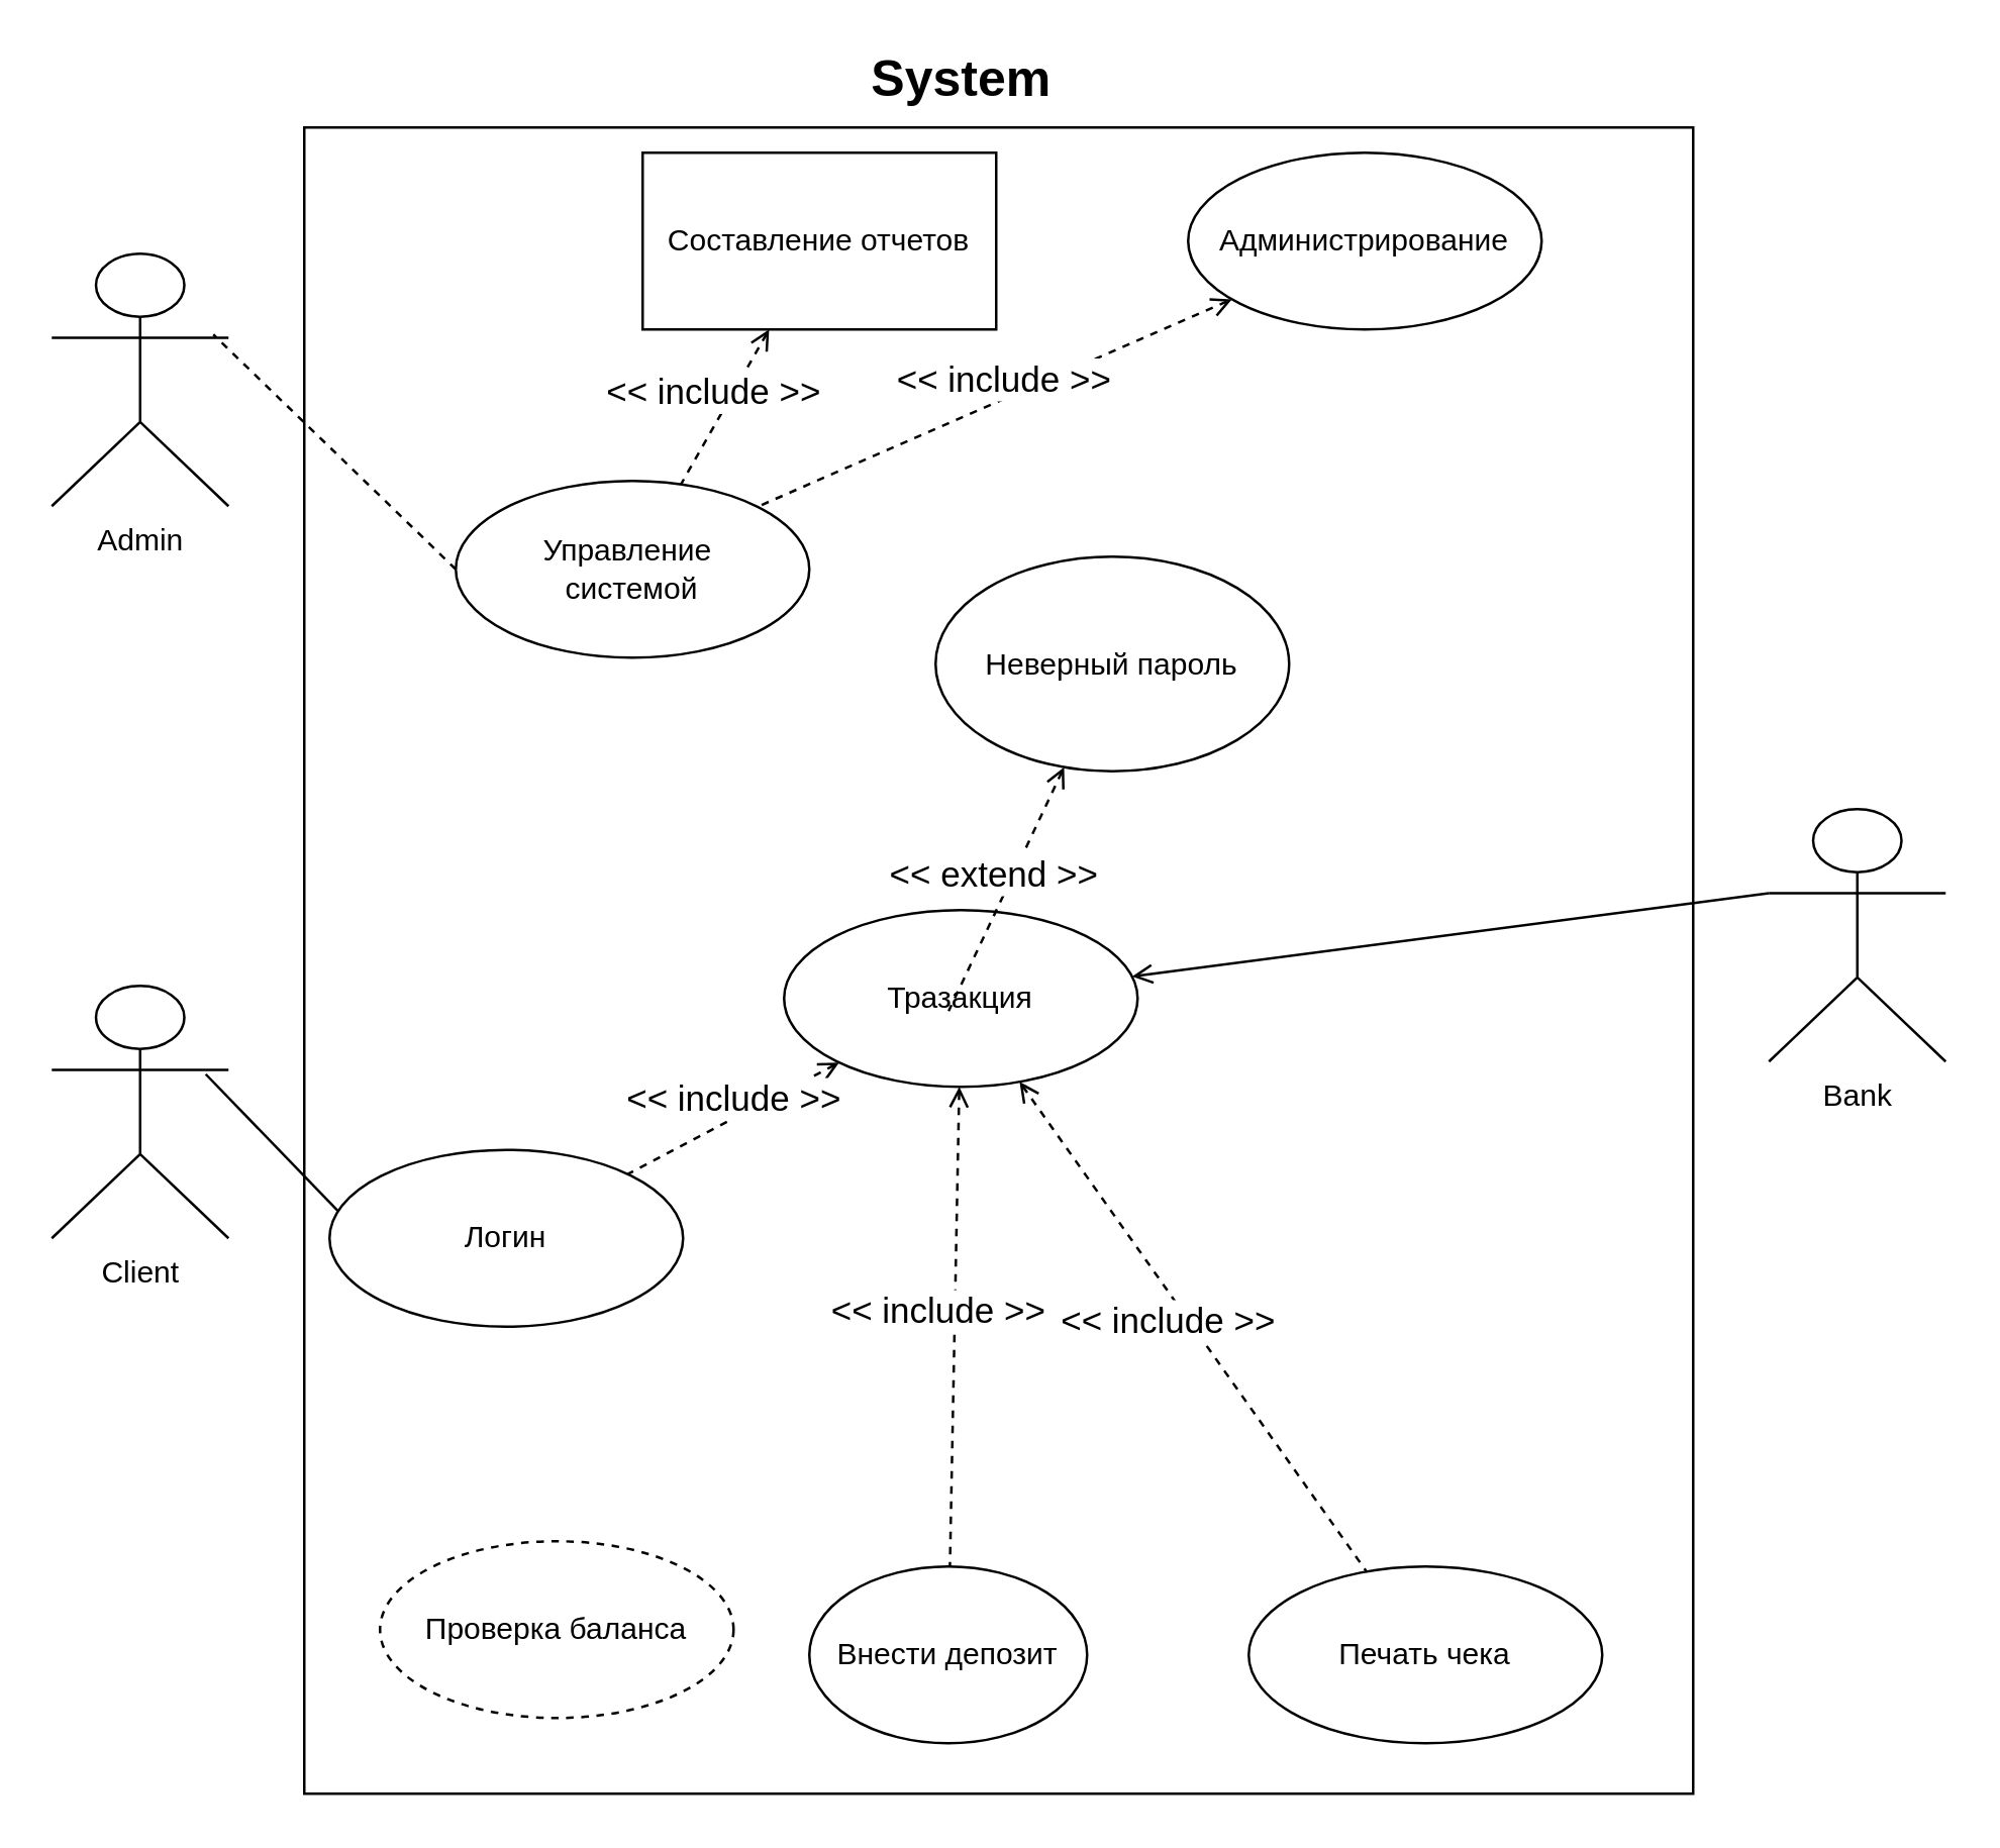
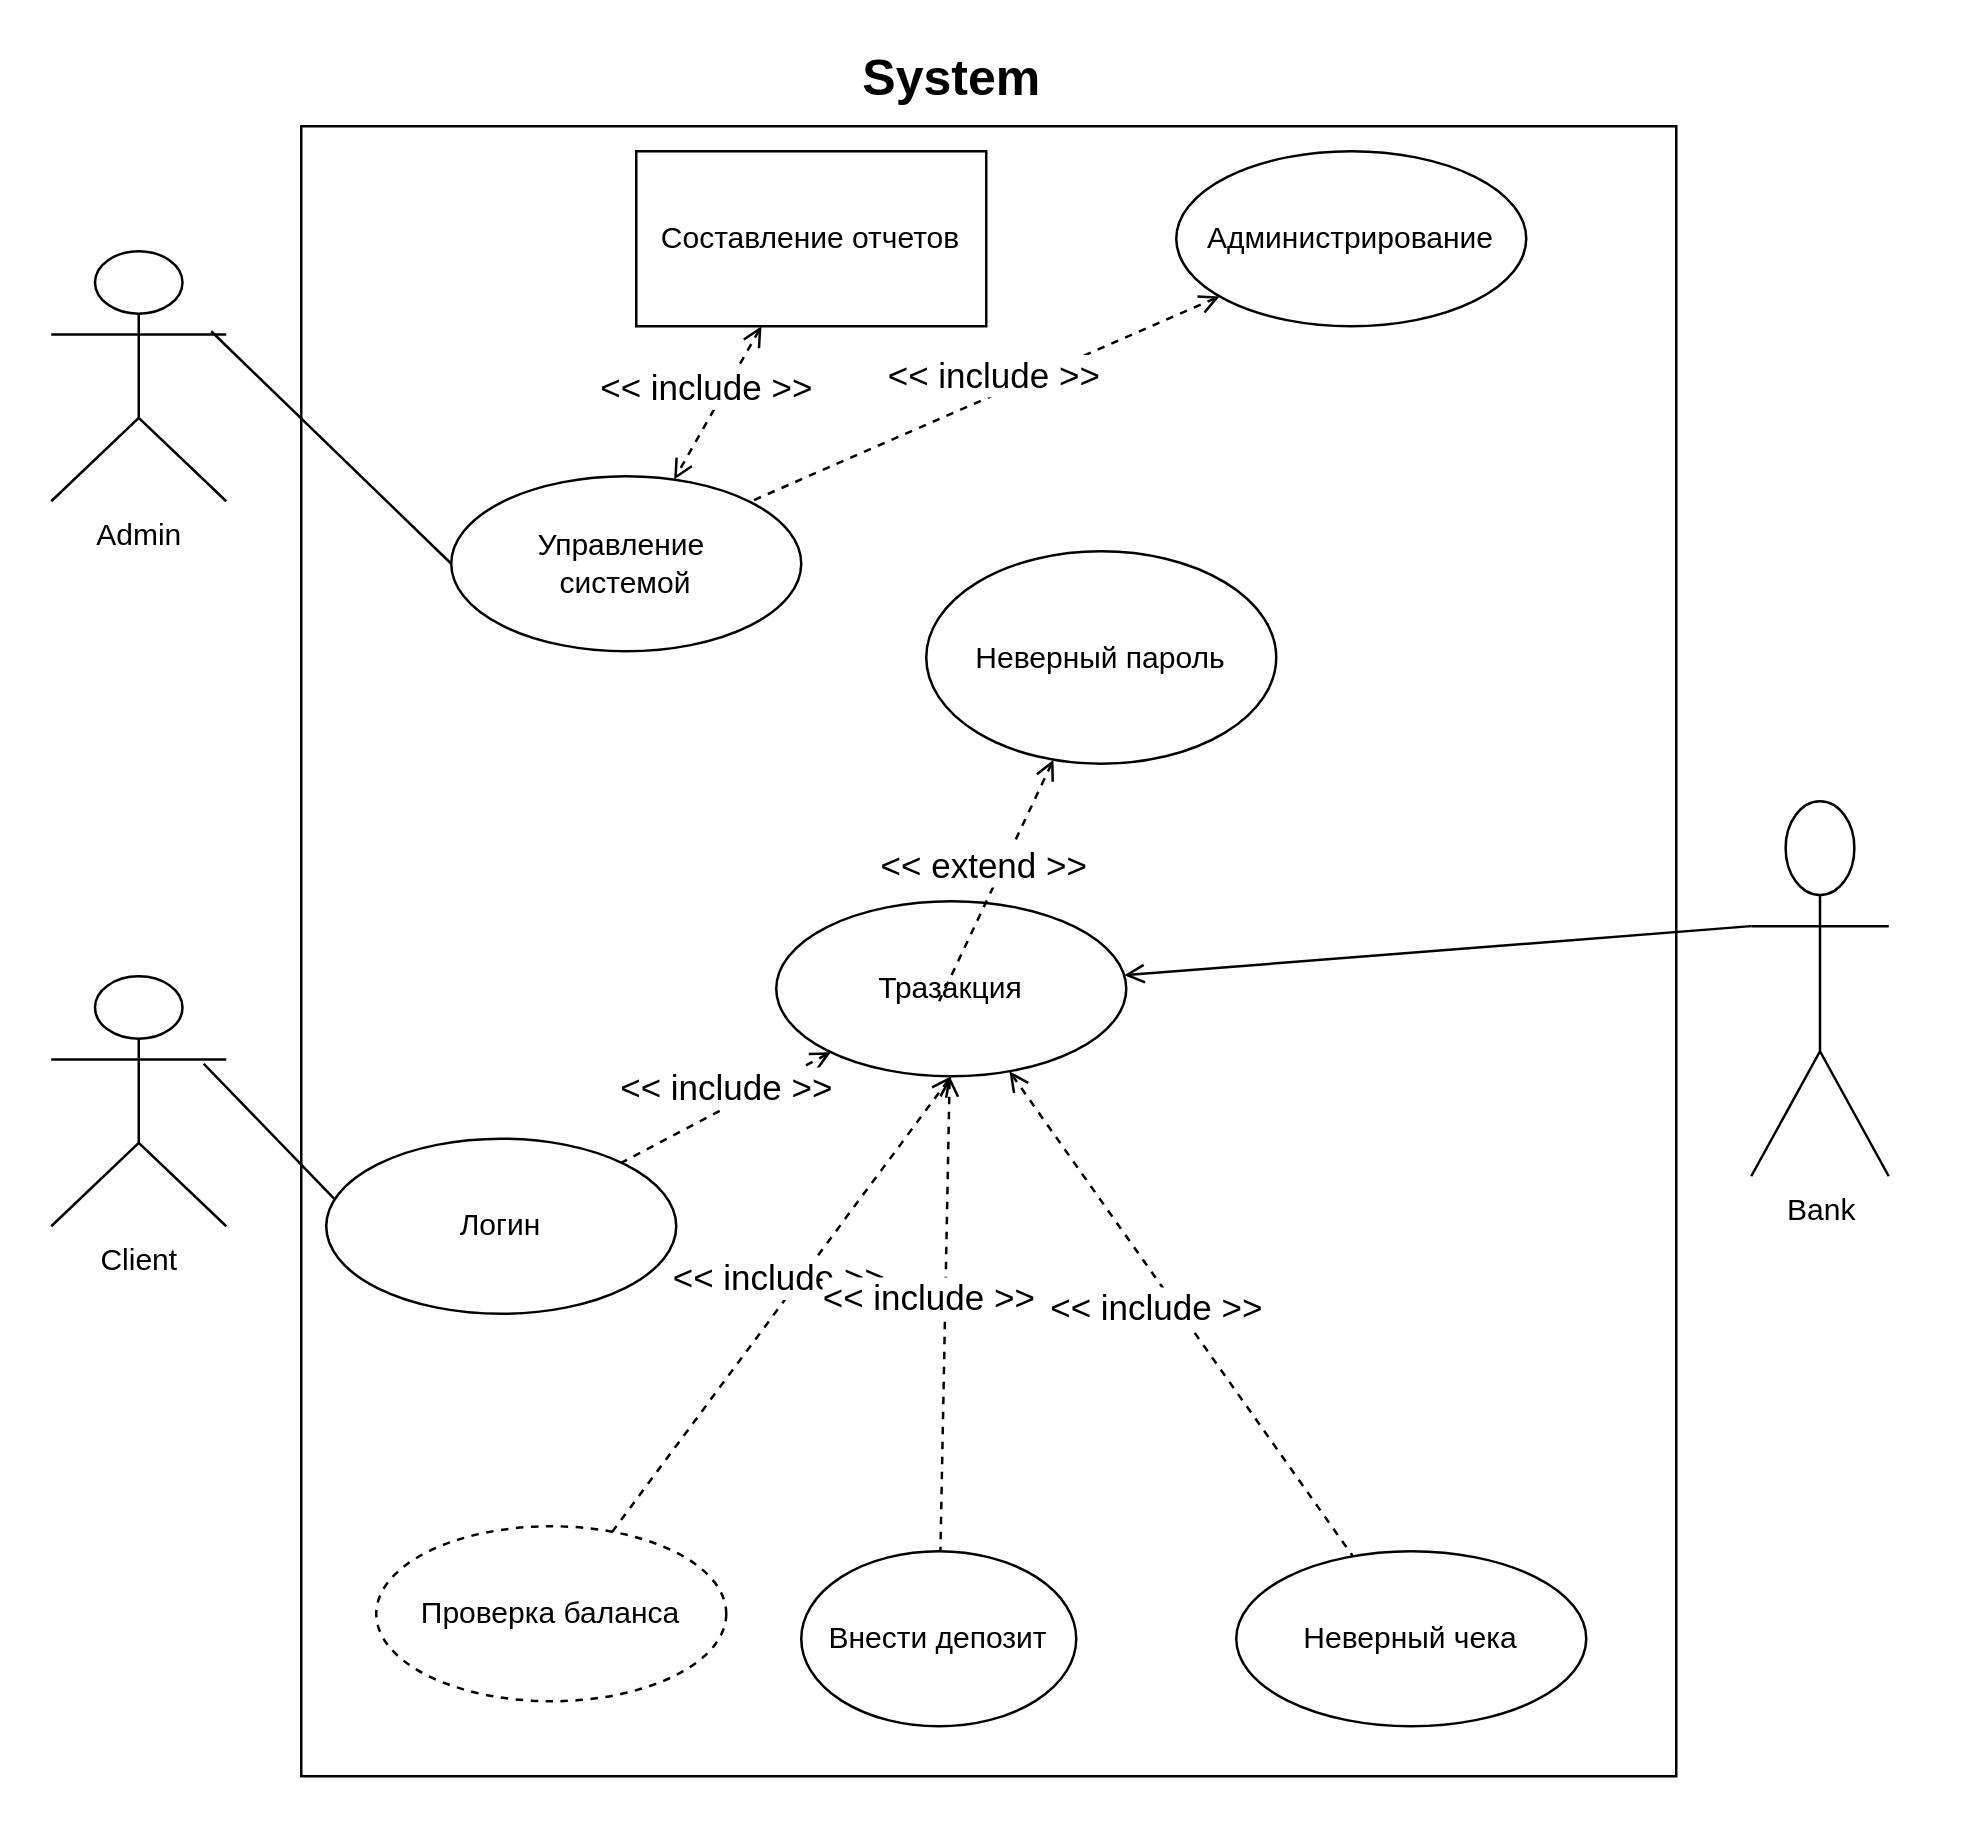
  <mxCell id="0" />
  <mxCell id="1" parent="0" />
  <mxCell id="2" style="edgeStyle=none;rounded=0;sketch=0;orthogonalLoop=1;jettySize=auto;html=1;shadow=0;dashed=1;fontSize=14;startArrow=open;startFill=0;endArrow=none;endFill=0;strokeWidth=1;" edge="1" parent="1"><mxGeometry relative="1" as="geometry"><mxPoint x="670" y="380" as="targetPoint" /><mxPoint x="670" y="380" as="sourcePoint" /></mxGeometry></mxCell>
  <mxCell id="3" value="" style="rounded=0;whiteSpace=wrap;html=1;" vertex="1" parent="1"><mxGeometry x="120" y="50" width="550" height="660" as="geometry" /></mxCell>
  <mxCell id="4" value="&lt;b&gt;&lt;font style=&quot;font-size: 20px&quot;&gt;System&lt;/font&gt;&lt;/b&gt;" style="text;html=1;align=center;verticalAlign=middle;resizable=0;points=[];autosize=1;strokeColor=none;fillColor=none;" vertex="1" parent="1"><mxGeometry x="335" y="20" width="90" height="20" as="geometry" /></mxCell>
  <mxCell id="5" value="Admin" style="shape=umlActor;verticalLabelPosition=bottom;verticalAlign=top;html=1;" vertex="1" parent="1"><mxGeometry x="20" y="100" width="70" height="100" as="geometry" /></mxCell>
  <mxCell id="6" value="Client" style="shape=umlActor;verticalLabelPosition=bottom;verticalAlign=top;html=1;" vertex="1" parent="1"><mxGeometry x="20" y="390" width="70" height="100" as="geometry" /></mxCell>
- <mxCell id="7" value="Bank" style="shape=umlActor;verticalLabelPosition=bottom;verticalAlign=top;html=1;" vertex="1" parent="1"><mxGeometry x="700" y="320" width="70" height="100" as="geometry" /></mxCell>
+ <mxCell id="7" value="Bank" style="shape=umlActor;verticalLabelPosition=bottom;verticalAlign=top;html=1;" vertex="1" parent="1"><mxGeometry x="700" y="320" width="55" height="150" as="geometry" /></mxCell>
  <mxCell id="8" value="Управление&amp;nbsp;&lt;br&gt;системой" style="ellipse;whiteSpace=wrap;html=1;" vertex="1" parent="1"><mxGeometry x="180" y="190" width="140" height="70" as="geometry" /></mxCell>
  <mxCell id="9" value="&amp;lt;&amp;lt; include &amp;gt;&amp;gt;" style="edgeStyle=none;rounded=0;sketch=0;orthogonalLoop=1;jettySize=auto;html=1;shadow=0;dashed=1;startArrow=open;startFill=0;endArrow=none;endFill=0;strokeWidth=1;fontSize=14;" edge="1" parent="1" source="10" target="13"><mxGeometry x="-0.067" y="-7" relative="1" as="geometry"><mxPoint x="299" y="402.48" as="targetPoint" /><mxPoint as="offset" /></mxGeometry></mxCell>
  <mxCell id="10" value="Тразакция" style="ellipse;whiteSpace=wrap;html=1;" vertex="1" parent="1"><mxGeometry x="310" y="360" width="140" height="70" as="geometry" /></mxCell>
  <mxCell id="11" value="&amp;lt;&amp;lt; include &amp;gt;&amp;gt;" style="edgeStyle=none;rounded=0;sketch=0;orthogonalLoop=1;jettySize=auto;html=1;shadow=0;dashed=1;startArrow=open;startFill=0;endArrow=none;endFill=0;strokeWidth=1;fontSize=14;" edge="1" parent="1" source="12"><mxGeometry x="-0.067" y="-7" relative="1" as="geometry"><mxPoint x="300" y="200" as="targetPoint" /><mxPoint as="offset" /></mxGeometry></mxCell>
  <mxCell id="12" value="Администрирование" style="ellipse;whiteSpace=wrap;html=1;" vertex="1" parent="1"><mxGeometry x="470" y="60" width="140" height="70" as="geometry" /></mxCell>
  <mxCell id="13" value="Логин" style="ellipse;whiteSpace=wrap;html=1;" vertex="1" parent="1"><mxGeometry x="130" y="455" width="140" height="70" as="geometry" /></mxCell>
- <mxCell id="14" value="&amp;lt;&amp;lt; include &amp;gt;&amp;gt;" style="edgeStyle=none;rounded=0;sketch=0;orthogonalLoop=1;jettySize=auto;html=1;shadow=0;dashed=1;startArrow=open;startFill=0;endArrow=none;endFill=0;strokeWidth=1;fontSize=14;" edge="1" parent="1" source="15" target="8"><mxGeometry x="-0.067" y="-7" relative="1" as="geometry"><mxPoint x="140" y="200" as="targetPoint" /><mxPoint as="offset" /></mxGeometry></mxCell>
+ <mxCell id="14" value="&amp;lt;&amp;lt; include &amp;gt;&amp;gt;" style="edgeStyle=none;rounded=0;sketch=0;orthogonalLoop=1;jettySize=auto;html=1;shadow=0;dashed=1;startArrow=open;startFill=0;endArrow=open;endFill=0;strokeWidth=1;fontSize=14;" edge="1" parent="1" source="15" target="8"><mxGeometry x="-0.067" y="-7" relative="1" as="geometry"><mxPoint x="140" y="200" as="targetPoint" /><mxPoint as="offset" /></mxGeometry></mxCell>
  <mxCell id="15" value="Составление отчетов" style="whiteSpace=wrap;html=1;rounded=0;" vertex="1" parent="1"><mxGeometry x="254" y="60" width="140" height="70" as="geometry" /></mxCell>
  <mxCell id="16" value="&amp;lt;&amp;lt; extend &amp;gt;&amp;gt;" style="edgeStyle=none;rounded=0;sketch=0;orthogonalLoop=1;jettySize=auto;html=1;shadow=0;dashed=1;startArrow=open;startFill=0;endArrow=none;endFill=0;strokeWidth=1;fontSize=14;" edge="1" parent="1" source="17"><mxGeometry x="-0.067" y="-7" relative="1" as="geometry"><mxPoint x="375.162" y="399.997" as="targetPoint" /><mxPoint as="offset" /></mxGeometry></mxCell>
  <mxCell id="17" value="Неверный пароль" style="ellipse;whiteSpace=wrap;html=1;" vertex="1" parent="1"><mxGeometry x="370" y="220" width="140" height="85" as="geometry" /></mxCell>
  <mxCell id="18" value="Проверка баланса" style="ellipse;whiteSpace=wrap;html=1;dashed=1;" vertex="1" parent="1"><mxGeometry x="150" y="610" width="140" height="70" as="geometry" /></mxCell>
+ <mxCell id="19" value="&amp;lt;&amp;lt; include &amp;gt;&amp;gt;" style="edgeStyle=none;rounded=0;sketch=0;orthogonalLoop=1;jettySize=auto;html=1;shadow=0;dashed=1;startArrow=open;startFill=0;endArrow=none;endFill=0;strokeWidth=1;fontSize=14;exitX=0.5;exitY=1;exitDx=0;exitDy=0;" edge="1" parent="1" target="18" source="10"><mxGeometry x="-0.067" y="-7" relative="1" as="geometry"><mxPoint x="245" y="581.31" as="targetPoint" /><mxPoint as="offset" /><mxPoint x="410.048" y="510.003" as="sourcePoint" /></mxGeometry></mxCell>
  <mxCell id="20" value="Внести депозит" style="ellipse;whiteSpace=wrap;html=1;" vertex="1" parent="1"><mxGeometry x="320" y="620" width="110" height="70" as="geometry" /></mxCell>
  <mxCell id="21" value="&amp;lt;&amp;lt; include &amp;gt;&amp;gt;" style="edgeStyle=none;rounded=0;sketch=0;orthogonalLoop=1;jettySize=auto;html=1;shadow=0;dashed=1;startArrow=open;startFill=0;endArrow=none;endFill=0;strokeWidth=1;fontSize=14;" edge="1" parent="1" target="20" source="10"><mxGeometry x="-0.067" y="-7" relative="1" as="geometry"><mxPoint x="410" y="581.31" as="targetPoint" /><mxPoint as="offset" /><mxPoint x="575.048" y="510.003" as="sourcePoint" /></mxGeometry></mxCell>
- <mxCell id="22" value="Печать чека" style="ellipse;whiteSpace=wrap;html=1;" vertex="1" parent="1"><mxGeometry x="494" y="620" width="140" height="70" as="geometry" /></mxCell>
+ <mxCell id="22" value="Неверный чека" style="ellipse;whiteSpace=wrap;html=1;" vertex="1" parent="1"><mxGeometry x="494" y="620" width="140" height="70" as="geometry" /></mxCell>
  <mxCell id="23" value="&amp;lt;&amp;lt; include &amp;gt;&amp;gt;" style="edgeStyle=none;rounded=0;sketch=0;orthogonalLoop=1;jettySize=auto;html=1;shadow=0;dashed=1;startArrow=open;startFill=0;endArrow=none;endFill=0;strokeWidth=1;fontSize=14;" edge="1" parent="1" target="22" source="10"><mxGeometry x="-0.067" y="-7" relative="1" as="geometry"><mxPoint x="554" y="581.31" as="targetPoint" /><mxPoint as="offset" /><mxPoint x="530.219" y="469.862" as="sourcePoint" /></mxGeometry></mxCell>
- <mxCell id="24" value="" style="edgeStyle=none;rounded=0;sketch=0;orthogonalLoop=1;jettySize=auto;html=1;shadow=0;startArrow=none;startFill=0;endArrow=none;endFill=0;strokeWidth=1;fontSize=14;entryX=0.914;entryY=0.32;entryDx=0;entryDy=0;entryPerimeter=0;exitX=0;exitY=0.5;exitDx=0;exitDy=0;dashed=1;" edge="1" parent="1" source="8" target="5"><mxGeometry x="-0.067" y="-7" relative="1" as="geometry"><mxPoint x="100.002" y="189.997" as="targetPoint" /><mxPoint as="offset" /><mxPoint x="135.888" y="127.353" as="sourcePoint" /></mxGeometry></mxCell>
+ <mxCell id="24" value="" style="edgeStyle=none;rounded=0;sketch=0;orthogonalLoop=1;jettySize=auto;html=1;shadow=0;startArrow=none;startFill=0;endArrow=none;endFill=0;strokeWidth=1;fontSize=14;entryX=0.914;entryY=0.32;entryDx=0;entryDy=0;entryPerimeter=0;exitX=0;exitY=0.5;exitDx=0;exitDy=0;" edge="1" parent="1" source="8" target="5"><mxGeometry x="-0.067" y="-7" relative="1" as="geometry"><mxPoint x="100.002" y="189.997" as="targetPoint" /><mxPoint as="offset" /><mxPoint x="135.888" y="127.353" as="sourcePoint" /></mxGeometry></mxCell>
  <mxCell id="25" value="" style="edgeStyle=none;rounded=0;sketch=0;orthogonalLoop=1;jettySize=auto;html=1;shadow=0;startArrow=none;startFill=0;endArrow=none;endFill=0;strokeWidth=1;fontSize=14;entryX=0.871;entryY=0.35;entryDx=0;entryDy=0;entryPerimeter=0;exitX=0.023;exitY=0.343;exitDx=0;exitDy=0;exitPerimeter=0;" edge="1" parent="1" source="13" target="6"><mxGeometry x="-0.067" y="-7" relative="1" as="geometry"><mxPoint x="60.82" y="420" as="targetPoint" /><mxPoint as="offset" /><mxPoint x="156.84" y="513" as="sourcePoint" /></mxGeometry></mxCell>
  <mxCell id="26" value="" style="edgeStyle=none;rounded=0;sketch=0;orthogonalLoop=1;jettySize=auto;html=1;shadow=0;startArrow=none;startFill=0;endArrow=open;endFill=0;strokeWidth=1;fontSize=14;exitX=0;exitY=0.333;exitDx=0;exitDy=0;exitPerimeter=0;" edge="1" parent="1" source="7" target="10"><mxGeometry x="-0.067" y="-7" relative="1" as="geometry"><mxPoint x="590" y="153.5" as="targetPoint" /><mxPoint as="offset" /><mxPoint x="686.02" y="246.5" as="sourcePoint" /></mxGeometry></mxCell>
